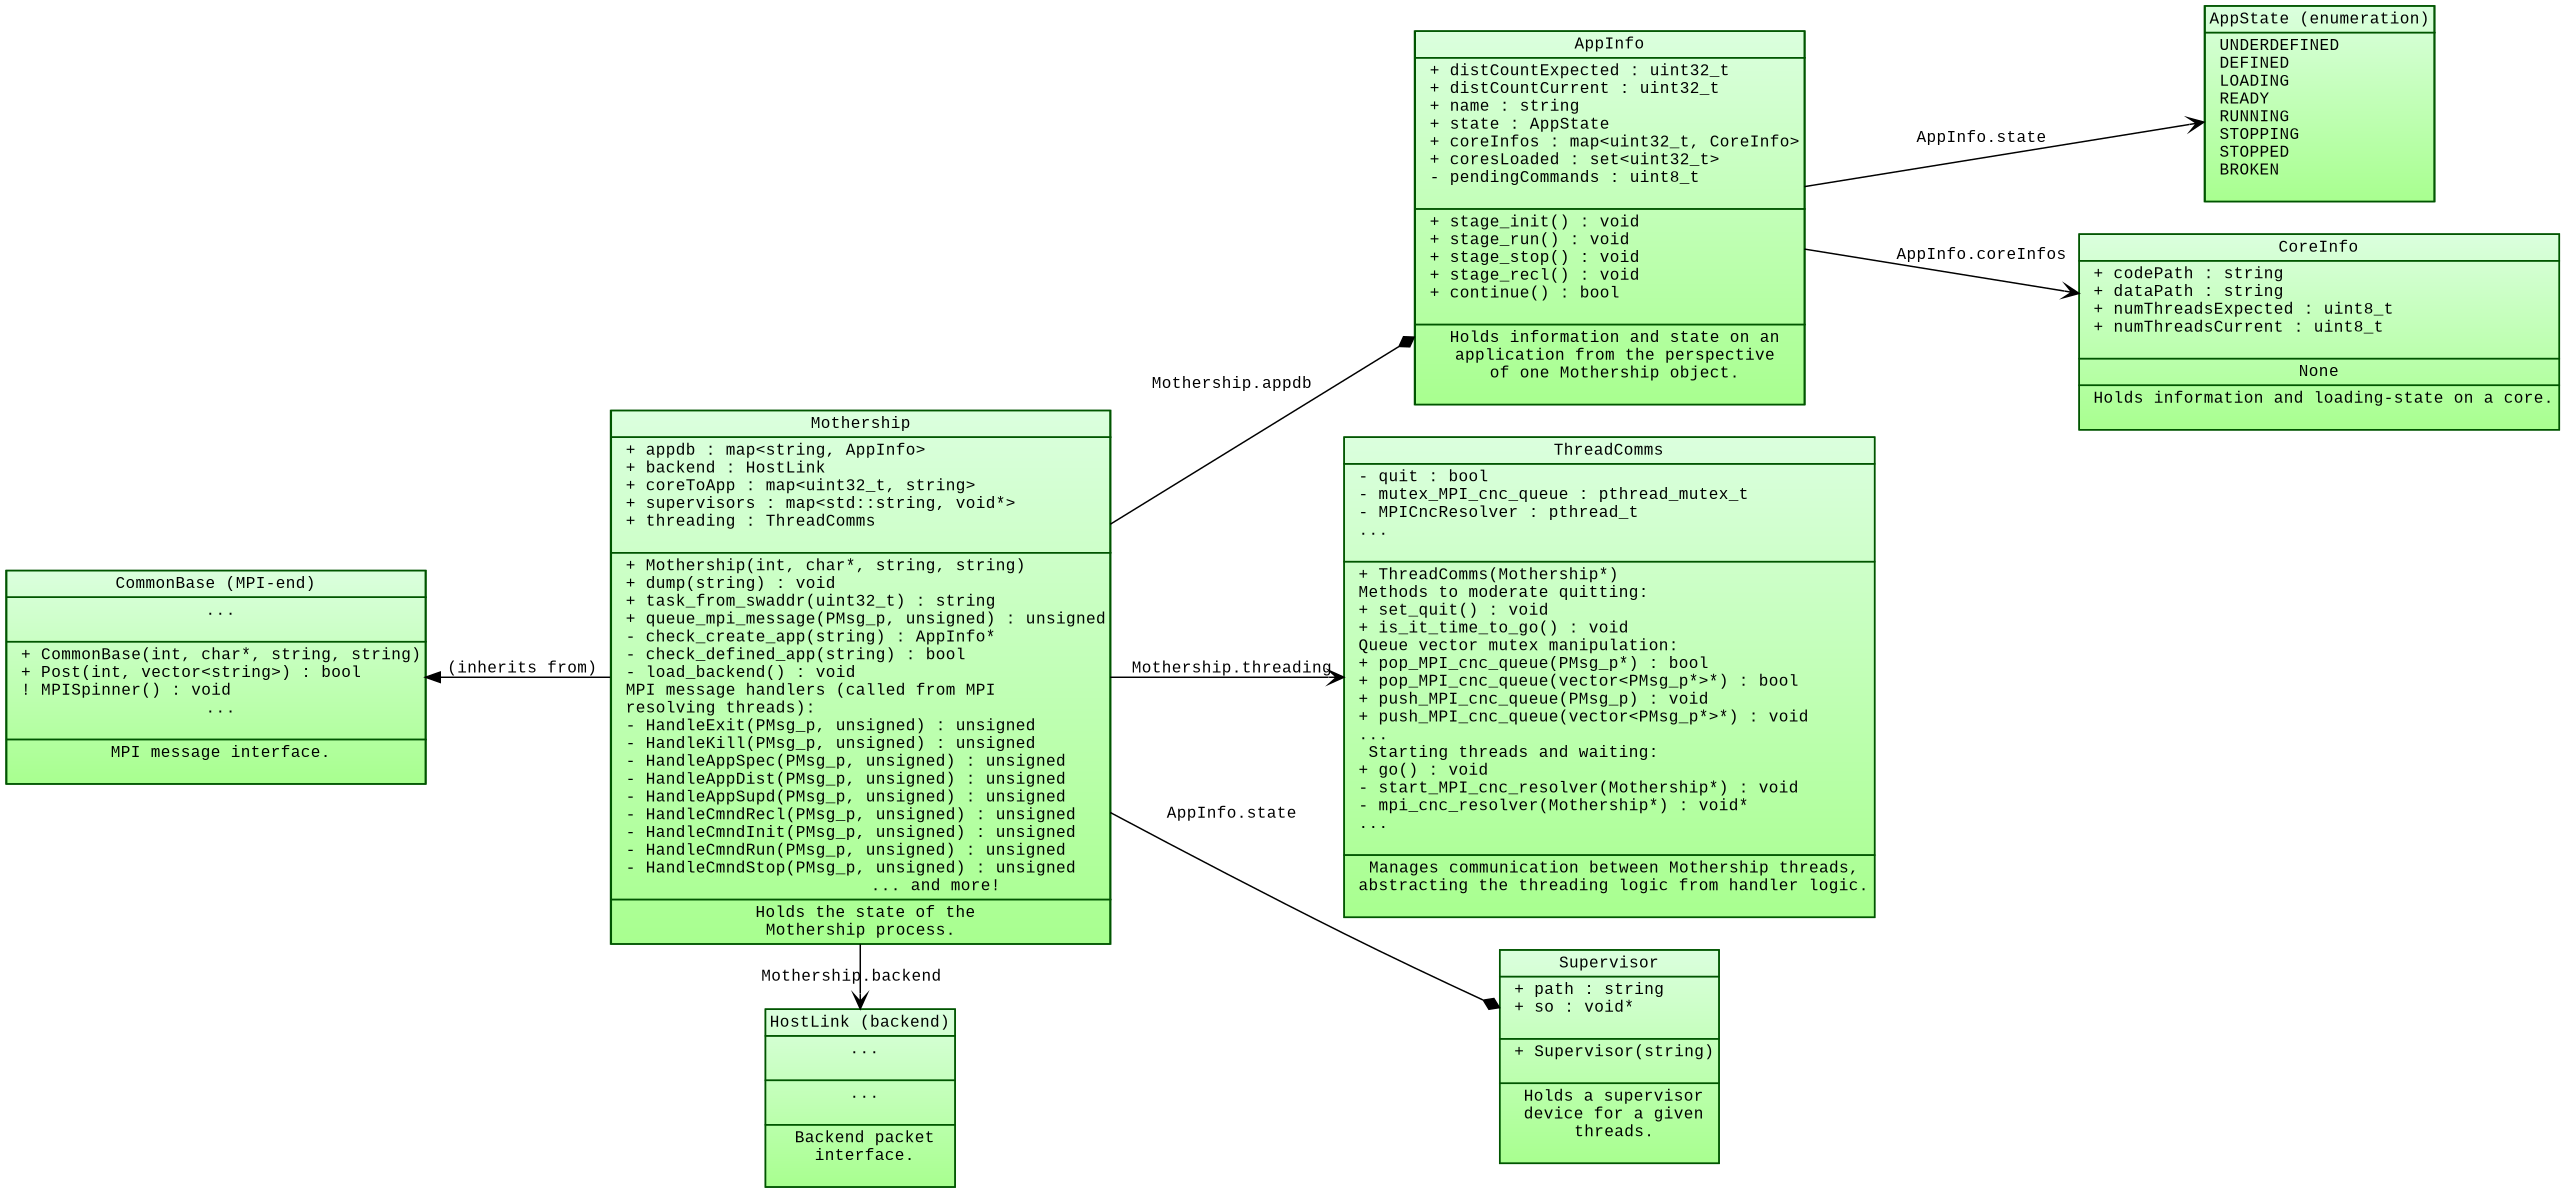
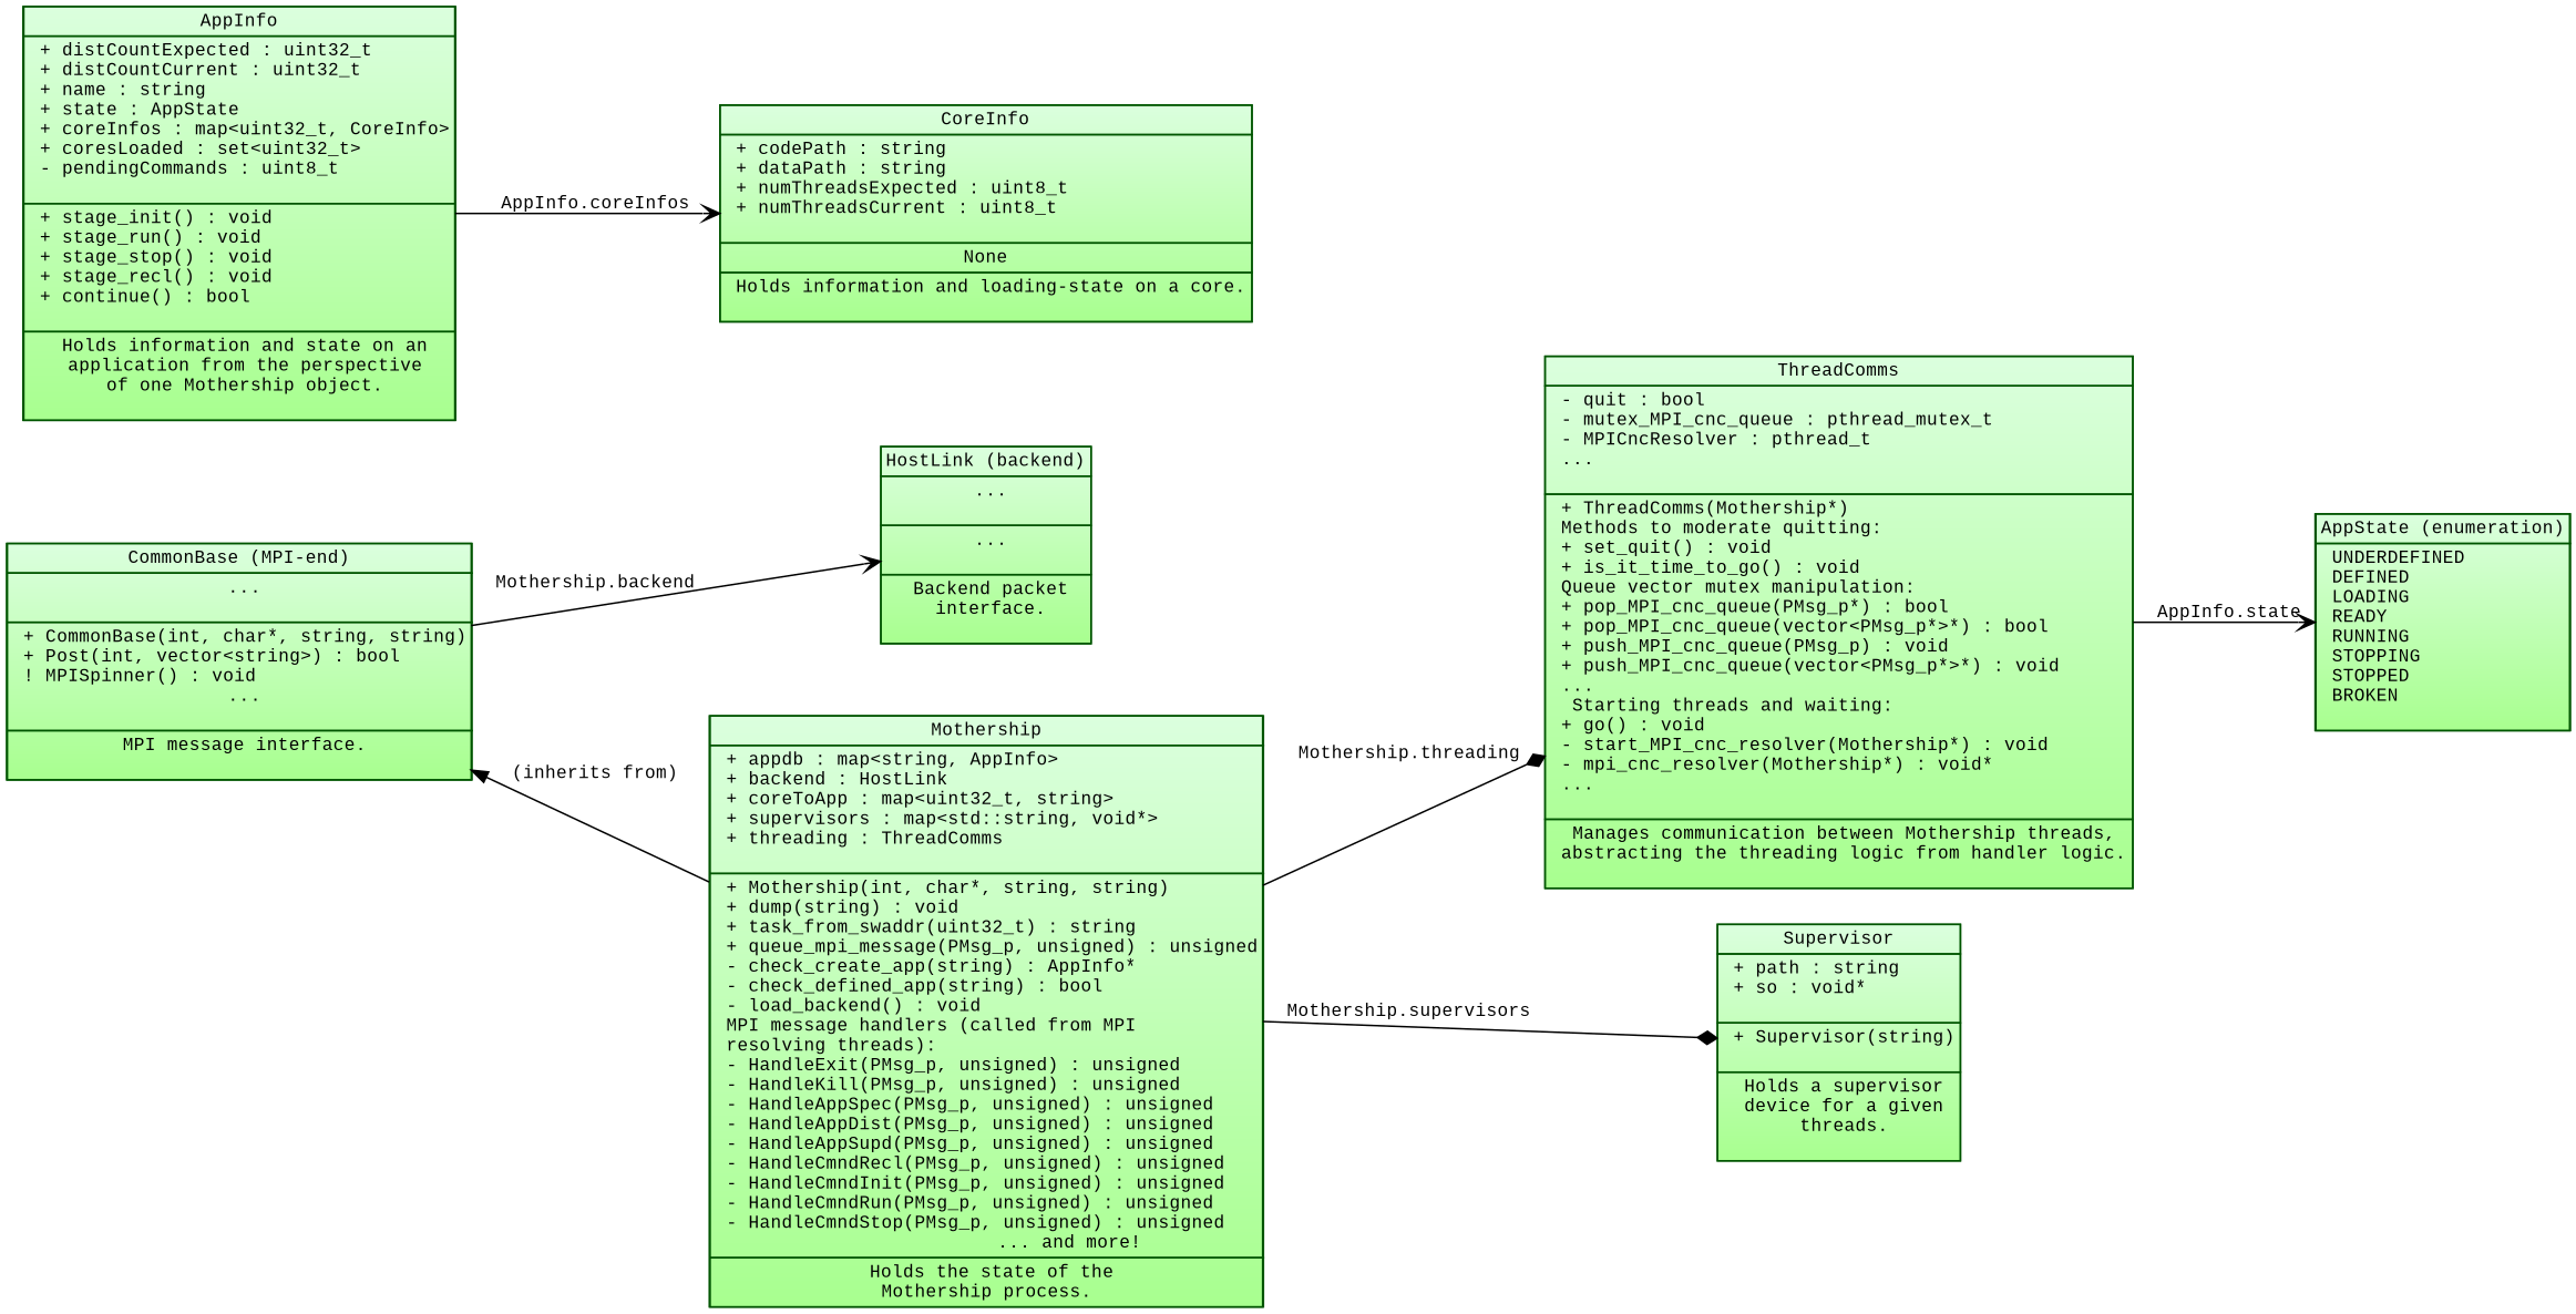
  digraph {
    fontname="Liberation Mono"
    fontsize=11
    nodesep=0.3
    rankdir=LR
    ranksep=0.2
    node [color="#005500" fillcolor="#DBFFDE:#A8FF8F" fontname="Liberation Mono" fontsize=11 gradientangle=270 margin=0 shape=rect style=filled]
    edge [color="#000000" fontname="Liberation Mono" fontsize=11 arrowhead=vee]
    n1 [label=<<TABLE BORDER="0" CELLBORDER="1" CELLSPACING="0"> <TR><TD>HostLink (backend)</TD></TR> <TR><TD ALIGN="TEXT"> ...<BR ALIGN="TEXT"/> </TD></TR> <TR><TD ALIGN="TEXT"> ...<BR ALIGN="TEXT"/> </TD></TR> <TR><TD ALIGN="TEXT"> Backend packet<BR ALIGN="TEXT"/> interface.<BR ALIGN="TEXT"/> </TD></TR></TABLE>>]
    n2 [label=<<TABLE BORDER="0" CELLBORDER="1" CELLSPACING="0"> <TR><TD>AppState (enumeration)</TD></TR> <TR><TD ALIGN="LEFT"> UNDERDEFINED<BR ALIGN="LEFT"/> DEFINED<BR ALIGN="LEFT"/> LOADING<BR ALIGN="LEFT"/> READY<BR ALIGN="LEFT"/> RUNNING<BR ALIGN="LEFT"/> STOPPING<BR ALIGN="LEFT"/> STOPPED<BR ALIGN="LEFT"/> BROKEN<BR ALIGN="LEFT"/> </TD></TR></TABLE>>]
    n3 [label=<<TABLE BORDER="0" CELLBORDER="1" CELLSPACING="0"> <TR><TD>AppInfo</TD></TR> <TR><TD ALIGN="LEFT"> + distCountExpected : uint32_t<BR ALIGN="LEFT"/> + distCountCurrent : uint32_t<BR ALIGN="LEFT"/> + name : string<BR ALIGN="LEFT"/> + state : AppState<BR ALIGN="LEFT"/> + coreInfos : map&lt;uint32_t, CoreInfo&gt;<BR ALIGN="LEFT"/> + coresLoaded : set&lt;uint32_t&gt;<BR ALIGN="LEFT"/> - pendingCommands : uint8_t<BR ALIGN="LEFT"/> </TD></TR> <TR><TD ALIGN="LEFT"> + stage_init() : void<BR ALIGN="LEFT"/> + stage_run() : void<BR ALIGN="LEFT"/> + stage_stop() : void<BR ALIGN="LEFT"/> + stage_recl() : void<BR ALIGN="LEFT"/> + continue() : bool<BR ALIGN="LEFT"/> </TD></TR> <TR><TD ALIGN="TEXT"> Holds information and state on an<BR ALIGN="TEXT"/> application from the perspective<BR ALIGN="TEXT"/> of one Mothership object.<BR ALIGN="TEXT"/> </TD></TR></TABLE>>]
    n4 [label=<<TABLE BORDER="0" CELLBORDER="1" CELLSPACING="0"> <TR><TD>Mothership</TD></TR> <TR><TD ALIGN="LEFT"> + appdb : map&lt;string, AppInfo&gt;<BR ALIGN="LEFT"/> + backend : HostLink<BR ALIGN="LEFT"/> + coreToApp : map&lt;uint32_t, string&gt;<BR ALIGN="LEFT"/> + supervisors : map&lt;std::string, void*&gt;<BR ALIGN="LEFT"/> + threading : ThreadComms<BR ALIGN="LEFT"/> </TD></TR> <TR><TD ALIGN="LEFT"> + Mothership(int, char*, string, string)<BR ALIGN="LEFT"/> + dump(string) : void<BR ALIGN="LEFT"/> + task_from_swaddr(uint32_t) : string<BR ALIGN="LEFT"/> + queue_mpi_message(PMsg_p, unsigned) : unsigned<BR ALIGN="LEFT"/> - check_create_app(string) : AppInfo*<BR ALIGN="LEFT"/> - check_defined_app(string) : bool<BR ALIGN="LEFT"/> - load_backend() : void<BR ALIGN="LEFT"/> MPI message handlers (called from MPI<BR ALIGN="LEFT"/> resolving threads):<BR ALIGN="LEFT"/> - HandleExit(PMsg_p, unsigned) : unsigned<BR ALIGN="LEFT"/> - HandleKill(PMsg_p, unsigned) : unsigned<BR ALIGN="LEFT"/> - HandleAppSpec(PMsg_p, unsigned) : unsigned<BR ALIGN="LEFT"/> - HandleAppDist(PMsg_p, unsigned) : unsigned<BR ALIGN="LEFT"/> - HandleAppSupd(PMsg_p, unsigned) : unsigned<BR ALIGN="LEFT"/> - HandleCmndRecl(PMsg_p, unsigned) : unsigned<BR ALIGN="LEFT"/> - HandleCmndInit(PMsg_p, unsigned) : unsigned<BR ALIGN="LEFT"/> - HandleCmndRun(PMsg_p, unsigned) : unsigned<BR ALIGN="LEFT"/> - HandleCmndStop(PMsg_p, unsigned) : unsigned<BR ALIGN="LEFT"/>                ... and more! </TD></TR> <TR><TD ALIGN="TEXT"> Holds the state of the<BR ALIGN="TEXT"/> Mothership process. </TD></TR></TABLE>>]
    n5 [label=<<TABLE BORDER="0" CELLBORDER="1" CELLSPACING="0"> <TR><TD>ThreadComms</TD></TR> <TR><TD ALIGN="LEFT"> - quit : bool<BR ALIGN="LEFT"/> - mutex_MPI_cnc_queue : pthread_mutex_t<BR ALIGN="LEFT"/> - MPICncResolver : pthread_t<BR ALIGN="LEFT"/> ...<BR ALIGN="LEFT"/> <!-- - mutex_MPI_app_queue : pthread_mutex_t<BR ALIGN="LEFT"/> - MPIApplicationResolver : pthread_t<BR ALIGN="LEFT"/> - mutex_backend_output_queue : pthread_mutex_t<BR ALIGN="LEFT"/> - BackendOutputBroker : pthread_t<BR ALIGN="LEFT"/> - MPIInputBroker : pthread_t<BR ALIGN="LEFT"/> - BackendInputBroker : pthread_t<BR ALIGN="LEFT"/> - DebugInputBroker : pthread_t<BR ALIGN="LEFT"/> --> </TD></TR> <TR><TD ALIGN="LEFT"> + ThreadComms(Mothership*)<BR ALIGN="LEFT"/> Methods to moderate quitting:<BR ALIGN="LEFT"/> + set_quit() : void<BR ALIGN="LEFT"/> + is_it_time_to_go() : void<BR ALIGN="LEFT"/> Queue vector mutex manipulation: <BR ALIGN="LEFT"/> + pop_MPI_cnc_queue(PMsg_p*) : bool<BR ALIGN="LEFT"/> + pop_MPI_cnc_queue(vector&lt;PMsg_p*&gt;*) : bool<BR ALIGN="LEFT"/> + push_MPI_cnc_queue(PMsg_p) : void<BR ALIGN="LEFT"/> + push_MPI_cnc_queue(vector&lt;PMsg_p*&gt;*) : void<BR ALIGN="LEFT"/> ...<BR ALIGN="LEFT"/> <!-- + pop_MPI_app_queue(PMsg_p*) : bool<BR ALIGN="LEFT"/> + pop_MPI_app_queue(vector&lt;PMsg_p*&gt;*) : bool<BR ALIGN="LEFT"/> + push_MPI_app_queue(PMsg_p) : void<BR ALIGN="LEFT"/> + push_MPI_app_queue(vector&lt;PMsg_p*&gt;*) : void<BR ALIGN="LEFT"/> + pop_backend_out_queue(P_Pkt_t*) : bool<BR ALIGN="LEFT"/> + pop_backend_out_queue(vector&lt;P_Pkt_t*&gt;*) : bool<BR ALIGN="LEFT"/> + push_backend_out_queue(P_Pkt_t) : void<BR ALIGN="LEFT"/> + push_backend_out_queue(vector&lt;P_Pkt_t*&gt;*) : void<BR ALIGN="LEFT"/> + pop_backend_in_queue(P_Pkt_t*) : bool<BR ALIGN="LEFT"/> + pop_backend_in_queue(vector&lt;P_Pkt_t*&gt;*) : bool<BR ALIGN="LEFT"/> + push_backend_in_queue(P_Pkt_t) : void<BR ALIGN="LEFT"/> + push_backend_in_queue(vector&lt;P_Pkt_t*&gt;*) : void<BR ALIGN="LEFT"/> + pop_debug_in_queue(P_Debug_Pkt_t*) : bool<BR ALIGN="LEFT"/> + pop_debug_in_queue(vector&lt;P_Debug_Pkt_t*&gt;*) : bool<BR ALIGN="LEFT"/> + push_debug_in_queue(P_Debug_Pkt_t) : void<BR ALIGN="LEFT"/> + push_debug_in_queue(vector&lt;P_Debug_Pkt_t*&gt;*) : void<BR ALIGN="LEFT"/> --> Starting threads and waiting: <BR ALIGN="LEFT"/> + go() : void<BR ALIGN="LEFT"/> - start_MPI_cnc_resolver(Mothership*) : void<BR ALIGN="LEFT"/> - mpi_cnc_resolver(Mothership*) : void*<BR ALIGN="LEFT"/> ...<BR ALIGN="LEFT"/> <!-- - start_MPI_input_broker(Mothership*) : void<BR ALIGN="LEFT"/> - mpi_input_broker(Mothership*) : void*<BR ALIGN="LEFT"/> - start_MPI_app_resolver(Mothership*) : void<BR ALIGN="LEFT"/> - mpi_app_resolver(Mothership*) : void*<BR ALIGN="LEFT"/> - start_backend_output_broker(Mothership*) : void<BR ALIGN="LEFT"/> - backend_output_broker(Mothership*) : void*<BR ALIGN="LEFT"/> - start_backend_input_broker(Mothership*) : void<BR ALIGN="LEFT"/> - backend_input_broker(Mothership*) : void*<BR ALIGN="LEFT"/> - start_debug_input_broker(Mothership*) : void<BR ALIGN="LEFT"/> - debug_input_broker(Mothership*) : void*<BR ALIGN="LEFT"/> --> </TD></TR> <TR><TD ALIGN="TEXT"> Manages communication between Mothership threads,<BR ALIGN="TEXT"/> abstracting the threading logic from handler logic.<BR ALIGN="TEXT"/> </TD></TR></TABLE>>]
    n6 [label=<<TABLE BORDER="0" CELLBORDER="1" CELLSPACING="0"> <TR><TD>CoreInfo</TD></TR> <TR><TD ALIGN="LEFT"> + codePath : string<BR ALIGN="LEFT"/> + dataPath : string<BR ALIGN="LEFT"/> + numThreadsExpected : uint8_t<BR ALIGN="LEFT"/> + numThreadsCurrent : uint8_t<BR ALIGN="LEFT"/> </TD></TR> <TR><TD ALIGN="TEXT"> None </TD></TR> <TR><TD ALIGN="TEXT"> Holds information and loading-state on a core.<BR ALIGN="TEXT"/> </TD></TR></TABLE>>]
    n7 [label=<<TABLE BORDER="0" CELLBORDER="1" CELLSPACING="0"> <TR><TD>Supervisor</TD></TR> <TR><TD ALIGN="LEFT"> + path : string<BR ALIGN="LEFT"/> + so : void*<BR ALIGN="LEFT"/> </TD></TR> <TR><TD ALIGN="TEXT"> + Supervisor(string)<BR ALIGN="TEXT"/> </TD></TR> <TR><TD ALIGN="TEXT"> Holds a supervisor<BR ALIGN="TEXT"/> device for a given<BR ALIGN="TEXT"/> threads.<BR ALIGN="TEXT"/> </TD></TR></TABLE>>]
    n8 [label=<<TABLE BORDER="0" CELLBORDER="1" CELLSPACING="0"> <TR><TD>CommonBase (MPI-end)</TD></TR> <TR><TD ALIGN="TEXT"> ...<BR ALIGN="TEXT"/> </TD></TR> <TR><TD ALIGN="LEFT"> + CommonBase(int, char*, string, string)<BR ALIGN="LEFT"/> + Post(int, vector&lt;string&gt;) : bool<BR ALIGN="LEFT"/> ! MPISpinner() : void<BR ALIGN="LEFT"/> ...<BR ALIGN="TEXT"/> </TD></TR> <TR><TD ALIGN="TEXT"> MPI message interface.<BR ALIGN="TEXT"/> </TD></TR></TABLE>>]
    subgraph sub_1 {
      n1
      n2
      n3
      n4
      n5
    }
    subgraph sub_2 {
      n3
      n4
      n6
      n7
    }
    subgraph sub_3 {
      n4
      n8
    }
    subgraph sub_4 {
      rank=same
      n1
      n4
    }
    n1 -> n4 [style=invis arrowhead=""]
-   n3 -> n2 [label=" AppInfo.state"]
+   n5 -> n2 [label=" AppInfo.state"]
    n3 -> n6 [label=" AppInfo.coreInfos"]
-   n4 -> n1 [label=" Mothership.backend"]
-   n4 -> n3 [arrowhead=diamond label=" Mothership.appdb"]
-   n4 -> n5 [label=" Mothership.threading"]
-   n4 -> n7 [arrowhead=diamond label=" AppInfo.state"]
+   n8 -> n1 [label=" Mothership.backend"]
+   n4 -> n5 [arrowhead=diamond label=" Mothership.threading"]
+   n4 -> n7 [arrowhead=diamond label=" Mothership.supervisors"]
    n8 -> n4 [arrowhead=onormal dir=back label=" (inherits from)"]
  }
